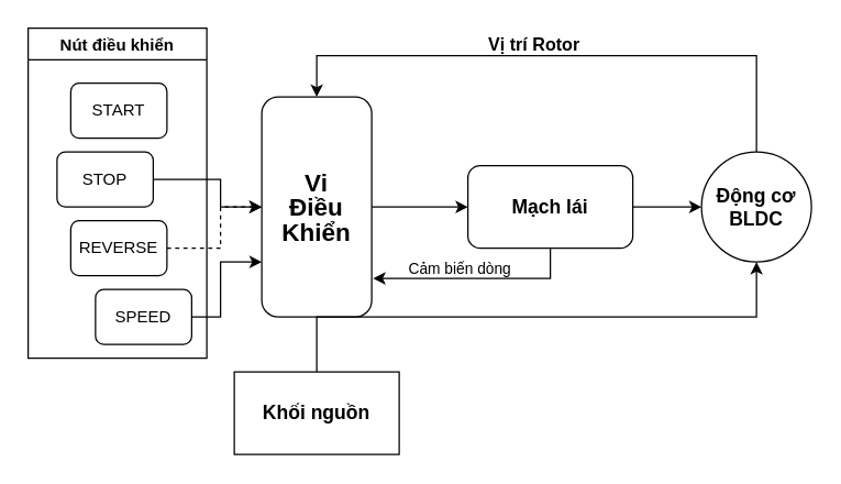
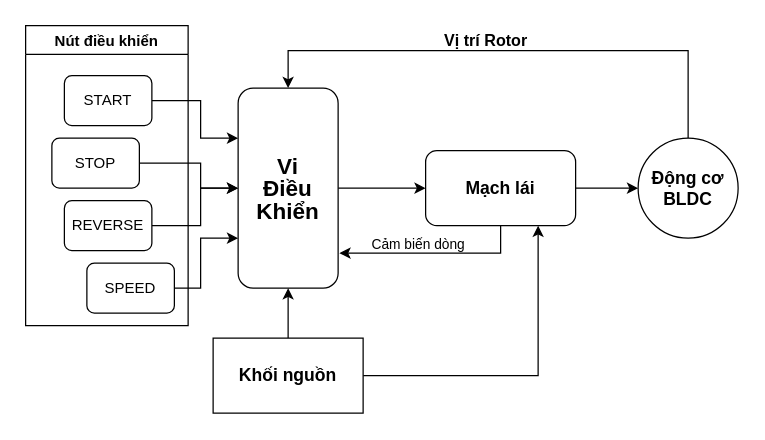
  <mxCell id="0" />
  <mxCell id="1" parent="0" />
  <mxCell id="2" style="edgeStyle=orthogonalEdgeStyle;orthogonalLoop=1;jettySize=auto;html=1;exitX=1;exitY=0.5;exitDx=0;exitDy=0;entryX=0;entryY=0.5;entryDx=0;entryDy=0;jumpStyle=none;rounded=0;" parent="1" source="3" target="6" edge="1"><mxGeometry relative="1" as="geometry" /></mxCell>
  <mxCell id="3" value="&lt;h2 style=&quot;line-height: 1&quot;&gt;Vi&lt;br&gt;Điều&lt;br&gt;Khiển&lt;/h2&gt;" style="rounded=1;whiteSpace=wrap;html=1;" parent="1" vertex="1"><mxGeometry x="190" y="70" width="80" height="160" as="geometry" /></mxCell>
  <mxCell id="4" style="edgeStyle=orthogonalEdgeStyle;orthogonalLoop=1;jettySize=auto;html=1;exitX=1;exitY=0.5;exitDx=0;exitDy=0;entryX=0;entryY=0.5;entryDx=0;entryDy=0;jumpStyle=none;rounded=0;" parent="1" source="6" target="8" edge="1"><mxGeometry relative="1" as="geometry"><Array as="points"><mxPoint x="440" y="150" /><mxPoint x="440" y="150" /></Array></mxGeometry></mxCell>
  <mxCell id="5" value="Cảm biến dòng" style="edgeStyle=orthogonalEdgeStyle;rounded=0;orthogonalLoop=1;jettySize=auto;html=1;exitX=0.5;exitY=1;exitDx=0;exitDy=0;entryX=1.013;entryY=0.825;entryDx=0;entryDy=0;entryPerimeter=0;labelBackgroundColor=none;" edge="1" parent="1" source="6" target="3"><mxGeometry x="0.166" y="-7" relative="1" as="geometry"><mxPoint as="offset" /></mxGeometry></mxCell>
  <mxCell id="6" value="&lt;h3&gt;Mạch lái&lt;/h3&gt;" style="rounded=1;whiteSpace=wrap;html=1;" parent="1" vertex="1"><mxGeometry x="340" y="120" width="120" height="60" as="geometry" /></mxCell>
  <mxCell id="7" value="&lt;h3&gt;Vị trí Rotor&lt;/h3&gt;" style="edgeStyle=orthogonalEdgeStyle;orthogonalLoop=1;jettySize=auto;html=1;exitX=0.5;exitY=0;exitDx=0;exitDy=0;entryX=0.5;entryY=0;entryDx=0;entryDy=0;jumpStyle=none;rounded=0;labelBackgroundColor=none;" parent="1" source="8" target="3" edge="1"><mxGeometry x="0.105" y="-8" relative="1" as="geometry"><Array as="points"><mxPoint x="550" y="40" /><mxPoint x="230" y="40" /></Array><mxPoint as="offset" /></mxGeometry></mxCell>
  <mxCell id="8" value="&lt;h3&gt;Động cơ&lt;br&gt;BLDC&lt;/h3&gt;" style="ellipse;whiteSpace=wrap;html=1;aspect=fixed;" parent="1" vertex="1"><mxGeometry x="510" y="110" width="80" height="80" as="geometry" /></mxCell>
- <mxCell id="9" style="edgeStyle=orthogonalEdgeStyle;orthogonalLoop=1;jettySize=auto;html=1;exitX=0.5;exitY=0;exitDx=0;exitDy=0;jumpStyle=none;rounded=0;" parent="1" source="11" target="8" edge="1"><mxGeometry relative="1" as="geometry" /></mxCell>
+ <mxCell id="9" style="edgeStyle=orthogonalEdgeStyle;orthogonalLoop=1;jettySize=auto;html=1;exitX=0.5;exitY=0;exitDx=0;exitDy=0;entryX=0.5;entryY=1;entryDx=0;entryDy=0;jumpStyle=none;rounded=0;" parent="1" source="11" target="3" edge="1"><mxGeometry relative="1" as="geometry" /></mxCell>
+ <mxCell id="10" style="edgeStyle=orthogonalEdgeStyle;rounded=0;jumpStyle=none;orthogonalLoop=1;jettySize=auto;html=1;exitX=1;exitY=0.5;exitDx=0;exitDy=0;entryX=0.75;entryY=1;entryDx=0;entryDy=0;labelBackgroundColor=none;" parent="1" source="11" target="6" edge="1"><mxGeometry relative="1" as="geometry"><Array as="points"><mxPoint x="430" y="300" /></Array></mxGeometry></mxCell>
  <mxCell id="11" value="&lt;h3&gt;Khối nguồn&lt;/h3&gt;" style="rounded=0;whiteSpace=wrap;html=1;" parent="1" vertex="1"><mxGeometry x="170" y="270" width="120" height="60" as="geometry" /></mxCell>
+ <mxCell id="12" style="edgeStyle=orthogonalEdgeStyle;orthogonalLoop=1;jettySize=auto;html=1;entryX=0;entryY=0.25;entryDx=0;entryDy=0;jumpStyle=none;rounded=0;" parent="1" source="20" target="3" edge="1"><mxGeometry relative="1" as="geometry"><Array as="points"><mxPoint x="160" y="80" /><mxPoint x="160" y="110" /></Array></mxGeometry></mxCell>
  <mxCell id="13" style="edgeStyle=orthogonalEdgeStyle;orthogonalLoop=1;jettySize=auto;html=1;exitX=1;exitY=0.5;exitDx=0;exitDy=0;entryX=0;entryY=0.5;entryDx=0;entryDy=0;jumpStyle=none;rounded=0;" parent="1" source="19" target="3" edge="1"><mxGeometry relative="1" as="geometry"><Array as="points"><mxPoint x="160" y="130" /><mxPoint x="160" y="150" /></Array></mxGeometry></mxCell>
- <mxCell id="14" style="edgeStyle=orthogonalEdgeStyle;orthogonalLoop=1;jettySize=auto;html=1;exitX=1;exitY=0.5;exitDx=0;exitDy=0;jumpStyle=none;rounded=0;dashed=1;" parent="1" source="18" target="3" edge="1"><mxGeometry relative="1" as="geometry"><Array as="points"><mxPoint x="160" y="180" /><mxPoint x="160" y="150" /></Array></mxGeometry></mxCell>
+ <mxCell id="14" style="edgeStyle=orthogonalEdgeStyle;orthogonalLoop=1;jettySize=auto;html=1;exitX=1;exitY=0.5;exitDx=0;exitDy=0;jumpStyle=none;rounded=0;" parent="1" source="18" target="3" edge="1"><mxGeometry relative="1" as="geometry"><Array as="points"><mxPoint x="160" y="180" /><mxPoint x="160" y="150" /></Array></mxGeometry></mxCell>
  <mxCell id="15" style="edgeStyle=orthogonalEdgeStyle;orthogonalLoop=1;jettySize=auto;html=1;entryX=0;entryY=0.75;entryDx=0;entryDy=0;jumpStyle=none;rounded=0;" parent="1" source="17" target="3" edge="1"><mxGeometry relative="1" as="geometry"><Array as="points"><mxPoint x="160" y="230" /><mxPoint x="160" y="190" /></Array></mxGeometry></mxCell>
  <mxCell id="16" value="Nút điều khiển" style="swimlane;" vertex="1" parent="1"><mxGeometry x="20" y="20" width="130" height="240" as="geometry" /></mxCell>
  <mxCell id="17" value="SPEED" style="rounded=1;whiteSpace=wrap;html=1;" parent="16" vertex="1"><mxGeometry x="49" y="190" width="70" height="40" as="geometry" /></mxCell>
  <mxCell id="18" value="REVERSE" style="rounded=1;whiteSpace=wrap;html=1;" parent="16" vertex="1"><mxGeometry x="31" y="140" width="70" height="40" as="geometry" /></mxCell>
  <mxCell id="19" value="STOP" style="rounded=1;whiteSpace=wrap;html=1;" parent="16" vertex="1"><mxGeometry x="21" y="90" width="70" height="40" as="geometry" /></mxCell>
  <mxCell id="20" value="START" style="rounded=1;whiteSpace=wrap;html=1;" parent="16" vertex="1"><mxGeometry x="31" y="40" width="70" height="40" as="geometry" /></mxCell>
